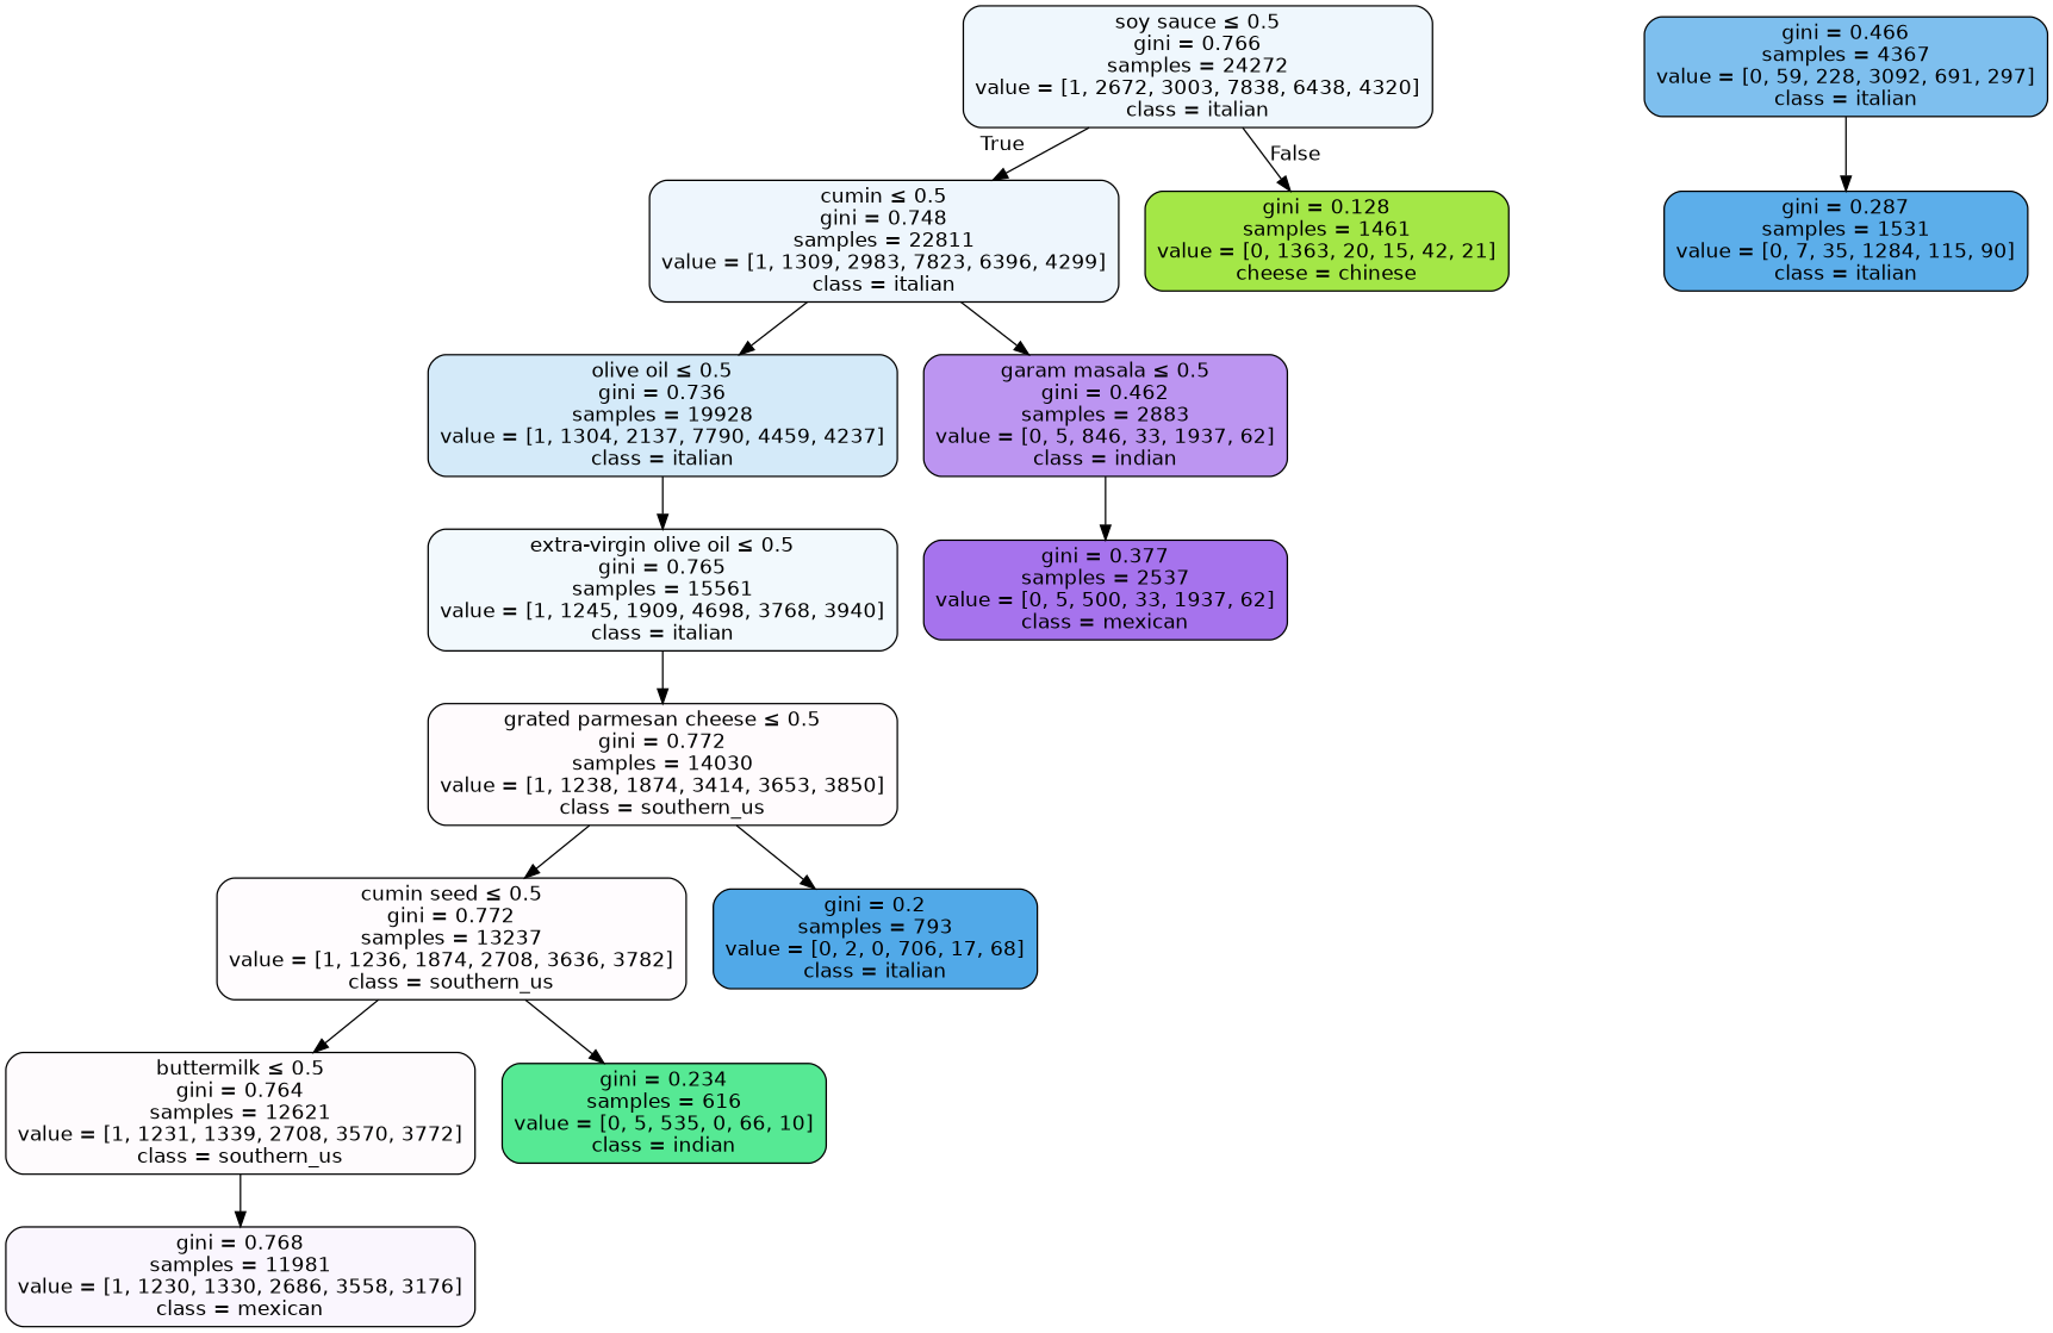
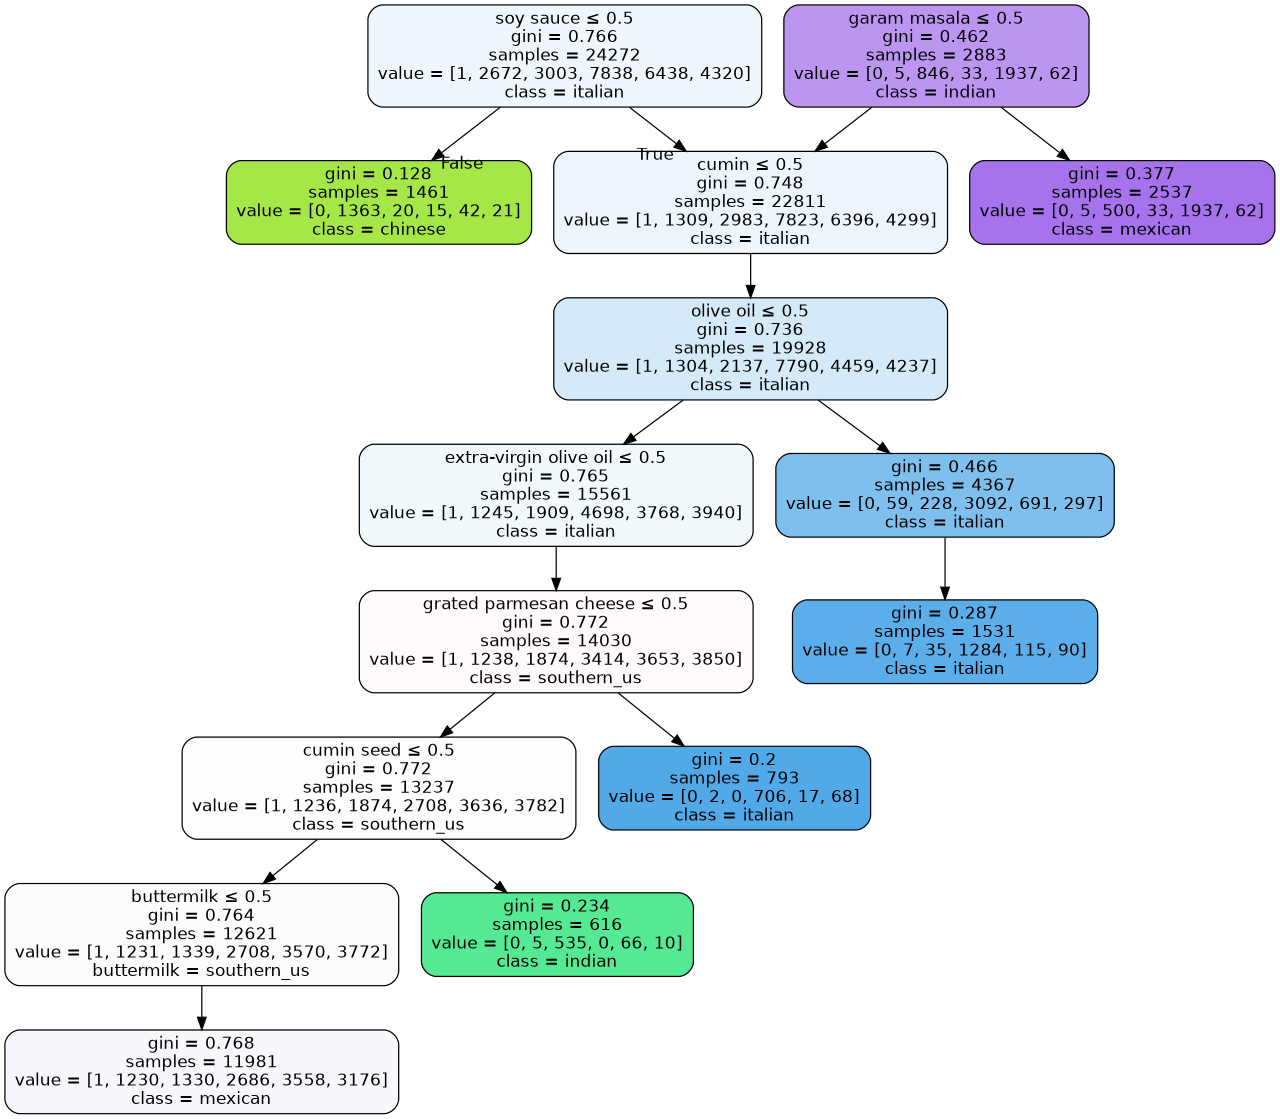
  digraph {
    node [color=black fontname=helvetica shape=box style="filled, rounded"]
    edge [fontname=helvetica]
    n1 [fillcolor="#eff7fd" label=<soy sauce &le; 0.5<br/>gini = 0.766<br/>samples = 24272<br/>value = [1, 2672, 3003, 7838, 6438, 4320]<br/>class = italian>]
    n2 [fillcolor="#eef6fd" label=<cumin &le; 0.5<br/>gini = 0.748<br/>samples = 22811<br/>value = [1, 1309, 2983, 7823, 6396, 4299]<br/>class = italian>]
-   n3 [fillcolor="#a4e747" label=<gini = 0.128<br/>samples = 1461<br/>value = [0, 1363, 20, 15, 42, 21]<br/>cheese = chinese>]
+   n3 [fillcolor="#a4e747" label=<gini = 0.128<br/>samples = 1461<br/>value = [0, 1363, 20, 15, 42, 21]<br/>class = chinese>]
    n4 [fillcolor="#d4eaf9" label=<olive oil &le; 0.5<br/>gini = 0.736<br/>samples = 19928<br/>value = [1, 1304, 2137, 7790, 4459, 4237]<br/>class = italian>]
    n5 [fillcolor="#bc95f1" label=<garam masala &le; 0.5<br/>gini = 0.462<br/>samples = 2883<br/>value = [0, 5, 846, 33, 1937, 62]<br/>class = indian>]
    n6 [fillcolor="#f2f9fd" label=<extra-virgin olive oil &le; 0.5<br/>gini = 0.765<br/>samples = 15561<br/>value = [1, 1245, 1909, 4698, 3768, 3940]<br/>class = italian>]
    n7 [fillcolor="#7ebfee" label=<gini = 0.466<br/>samples = 4367<br/>value = [0, 59, 228, 3092, 691, 297]<br/>class = italian>]
    n8 [fillcolor="#a673ed" label=<gini = 0.377<br/>samples = 2537<br/>value = [0, 5, 500, 33, 1937, 62]<br/>class = mexican>]
    n9 [fillcolor="#fffbfd" label=<grated parmesan cheese &le; 0.5<br/>gini = 0.772<br/>samples = 14030<br/>value = [1, 1238, 1874, 3414, 3653, 3850]<br/>class = southern_us>]
    n10 [fillcolor="#5caeea" label=<gini = 0.287<br/>samples = 1531<br/>value = [0, 7, 35, 1284, 115, 90]<br/>class = italian>]
    n11 [fillcolor="#fffcfe" label=<cumin seed &le; 0.5<br/>gini = 0.772<br/>samples = 13237<br/>value = [1, 1236, 1874, 2708, 3636, 3782]<br/>class = southern_us>]
    n12 [fillcolor="#51a9e8" label=<gini = 0.2<br/>samples = 793<br/>value = [0, 2, 0, 706, 17, 68]<br/>class = italian>]
-   n13 [fillcolor="#fefbfd" label=<buttermilk &le; 0.5<br/>gini = 0.764<br/>samples = 12621<br/>value = [1, 1231, 1339, 2708, 3570, 3772]<br/>class = southern_us>]
+   n13 [fillcolor="#fefbfd" label=<buttermilk &le; 0.5<br/>gini = 0.764<br/>samples = 12621<br/>value = [1, 1231, 1339, 2708, 3570, 3772]<br/>buttermilk = southern_us>]
    n14 [fillcolor="#56e994" label=<gini = 0.234<br/>samples = 616<br/>value = [0, 5, 535, 0, 66, 10]<br/>class = indian>]
    n15 [fillcolor="#faf6fe" label=<gini = 0.768<br/>samples = 11981<br/>value = [1, 1230, 1330, 2686, 3558, 3176]<br/>class = mexican>]
    n1 -> n2 [headlabel=True labelangle=45 labeldistance=2.5]
    n1 -> n3 [headlabel=False labelangle=-45 labeldistance=2.5]
    n2 -> n4
-   n2 -> n5
+   n5 -> n2
    n4 -> n6
+   n4 -> n7
    n5 -> n8
    n6 -> n9
    n7 -> n10
    n9 -> n11
    n9 -> n12
    n11 -> n13
    n11 -> n14
    n13 -> n15
  }
